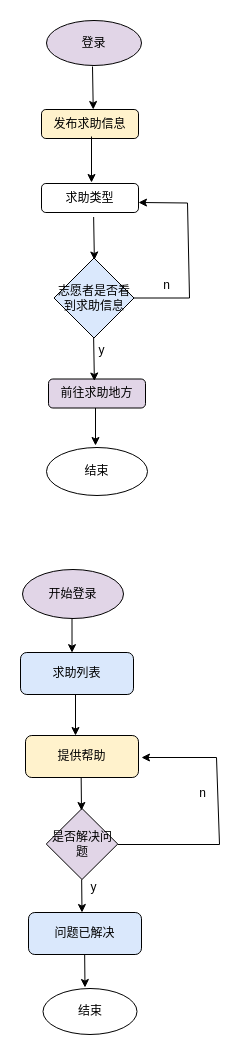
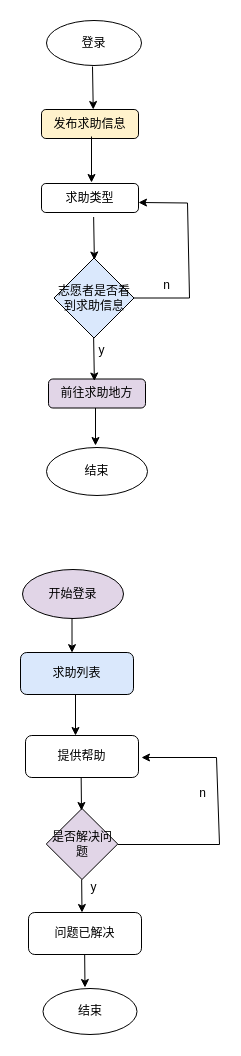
  <mxCell id="0" />
  <mxCell id="1" parent="0" />
- <mxCell id="2" value="登录" style="ellipse;whiteSpace=wrap;html=1;fillColor=#e1d5e7;" vertex="1" parent="1"><mxGeometry x="46" y="20" width="95" height="45" as="geometry" /></mxCell>
+ <mxCell id="2" value="登录" style="ellipse;whiteSpace=wrap;html=1;" vertex="1" parent="1"><mxGeometry x="46" y="20" width="95" height="45" as="geometry" /></mxCell>
  <mxCell id="3" value="发布求助信息" style="rounded=1;whiteSpace=wrap;html=1;fillColor=#fff2cc;" vertex="1" parent="1"><mxGeometry x="41" y="109" width="97" height="29" as="geometry" /></mxCell>
  <mxCell id="4" value="志愿者是否看到求助信息" style="rhombus;whiteSpace=wrap;html=1;fillColor=#dae8fc;" vertex="1" parent="1"><mxGeometry x="53.5" y="257.5" width="80" height="80" as="geometry" /></mxCell>
  <mxCell id="5" value="前往求助地方" style="rounded=1;whiteSpace=wrap;html=1;fillColor=#e1d5e7;" vertex="1" parent="1"><mxGeometry x="48" y="378.5" width="97" height="29" as="geometry" /></mxCell>
  <mxCell id="6" value="" style="endArrow=classic;html=1;rounded=0;entryX=0.5;entryY=0;entryDx=0;entryDy=0;" edge="1" parent="1"><mxGeometry width="50" height="50" relative="1" as="geometry"><mxPoint x="92" y="66" as="sourcePoint" /><mxPoint x="92.75" y="109" as="targetPoint" /></mxGeometry></mxCell>
  <mxCell id="7" value="" style="endArrow=classic;html=1;rounded=0;entryX=0.5;entryY=0;entryDx=0;entryDy=0;" edge="1" parent="1"><mxGeometry width="50" height="50" relative="1" as="geometry"><mxPoint x="93.13" y="216.5" as="sourcePoint" /><mxPoint x="93.88" y="259.5" as="targetPoint" /></mxGeometry></mxCell>
  <mxCell id="8" value="" style="endArrow=classic;html=1;rounded=0;entryX=0.5;entryY=0;entryDx=0;entryDy=0;" edge="1" parent="1"><mxGeometry width="50" height="50" relative="1" as="geometry"><mxPoint x="93.13" y="337.5" as="sourcePoint" /><mxPoint x="93.88" y="380.5" as="targetPoint" /></mxGeometry></mxCell>
  <mxCell id="9" value="" style="endArrow=classic;html=1;rounded=0;entryX=1;entryY=0.5;entryDx=0;entryDy=0;" edge="1" parent="1"><mxGeometry width="50" height="50" relative="1" as="geometry"><mxPoint x="133.5" y="297.5" as="sourcePoint" /><mxPoint x="138" y="202" as="targetPoint" /><Array as="points"><mxPoint x="189" y="297.5" /><mxPoint x="187" y="202.5" /></Array></mxGeometry></mxCell>
  <mxCell id="10" value="y" style="text;html=1;align=center;verticalAlign=middle;resizable=0;points=[];autosize=1;strokeColor=none;fillColor=none;" vertex="1" parent="1"><mxGeometry x="88.5" y="336.5" width="24" height="26" as="geometry" /></mxCell>
  <mxCell id="11" value="n" style="text;html=1;align=center;verticalAlign=middle;resizable=0;points=[];autosize=1;strokeColor=none;fillColor=none;" vertex="1" parent="1"><mxGeometry x="153.5" y="271.5" width="24" height="26" as="geometry" /></mxCell>
  <mxCell id="12" value="求助类型" style="rounded=1;whiteSpace=wrap;html=1;" vertex="1" parent="1"><mxGeometry x="41" y="183" width="97" height="29" as="geometry" /></mxCell>
  <mxCell id="13" value="" style="endArrow=classic;html=1;rounded=0;" edge="1" parent="1"><mxGeometry width="50" height="50" relative="1" as="geometry"><mxPoint x="91" y="136" as="sourcePoint" /><mxPoint x="91" y="182" as="targetPoint" /></mxGeometry></mxCell>
  <mxCell id="14" value="结束" style="ellipse;whiteSpace=wrap;html=1;" vertex="1" parent="1"><mxGeometry x="46" y="447" width="101" height="48" as="geometry" /></mxCell>
  <mxCell id="15" value="" style="endArrow=classic;html=1;rounded=0;" edge="1" parent="1"><mxGeometry width="50" height="50" relative="1" as="geometry"><mxPoint x="95" y="407.5" as="sourcePoint" /><mxPoint x="95" y="445" as="targetPoint" /></mxGeometry></mxCell>
  <mxCell id="16" value="开始登录" style="ellipse;whiteSpace=wrap;html=1;fillColor=#e1d5e7;" vertex="1" parent="1"><mxGeometry x="22" y="569" width="101" height="49" as="geometry" /></mxCell>
  <mxCell id="17" value="求助列表" style="rounded=1;whiteSpace=wrap;html=1;fillColor=#dae8fc;" vertex="1" parent="1"><mxGeometry x="20" y="652" width="113" height="42" as="geometry" /></mxCell>
  <mxCell id="18" value="" style="endArrow=classic;html=1;rounded=0;entryX=0.456;entryY=0.004;entryDx=0;entryDy=0;entryPerimeter=0;" edge="1" parent="1" target="17"><mxGeometry width="50" height="50" relative="1" as="geometry"><mxPoint x="71.5" y="618" as="sourcePoint" /><mxPoint x="72" y="647" as="targetPoint" /></mxGeometry></mxCell>
  <mxCell id="19" value="" style="endArrow=classic;html=1;rounded=0;" edge="1" parent="1"><mxGeometry width="50" height="50" relative="1" as="geometry"><mxPoint x="75" y="694" as="sourcePoint" /><mxPoint x="75" y="735" as="targetPoint" /></mxGeometry></mxCell>
- <mxCell id="20" value="提供帮助" style="rounded=1;whiteSpace=wrap;html=1;fillColor=#fff2cc;" vertex="1" parent="1"><mxGeometry x="25" y="735" width="113" height="42" as="geometry" /></mxCell>
+ <mxCell id="20" value="提供帮助" style="rounded=1;whiteSpace=wrap;html=1;" vertex="1" parent="1"><mxGeometry x="25" y="735" width="113" height="42" as="geometry" /></mxCell>
  <mxCell id="21" value="是否解决问题" style="rhombus;whiteSpace=wrap;html=1;fillColor=#e1d5e7;" vertex="1" parent="1"><mxGeometry x="45.75" y="808" width="71.5" height="71" as="geometry" /></mxCell>
  <mxCell id="22" value="" style="endArrow=classic;html=1;rounded=0;" edge="1" parent="1"><mxGeometry width="50" height="50" relative="1" as="geometry"><mxPoint x="80.66" y="777" as="sourcePoint" /><mxPoint x="81" y="810" as="targetPoint" /></mxGeometry></mxCell>
  <mxCell id="23" value="" style="endArrow=classic;html=1;rounded=0;" edge="1" parent="1"><mxGeometry width="50" height="50" relative="1" as="geometry"><mxPoint x="81.16" y="879" as="sourcePoint" /><mxPoint x="81.5" y="912" as="targetPoint" /></mxGeometry></mxCell>
- <mxCell id="24" value="问题已解决" style="rounded=1;whiteSpace=wrap;html=1;fillColor=#dae8fc;" vertex="1" parent="1"><mxGeometry x="28" y="912" width="113" height="42" as="geometry" /></mxCell>
+ <mxCell id="24" value="问题已解决" style="rounded=1;whiteSpace=wrap;html=1;" vertex="1" parent="1"><mxGeometry x="28" y="912" width="113" height="42" as="geometry" /></mxCell>
  <mxCell id="25" value="y" style="text;html=1;align=center;verticalAlign=middle;resizable=0;points=[];autosize=1;strokeColor=none;fillColor=none;" vertex="1" parent="1"><mxGeometry x="80.5" y="874" width="24" height="26" as="geometry" /></mxCell>
  <mxCell id="26" value="" style="endArrow=classic;html=1;rounded=0;" edge="1" parent="1"><mxGeometry width="50" height="50" relative="1" as="geometry"><mxPoint x="84.16" y="954" as="sourcePoint" /><mxPoint x="84.5" y="987" as="targetPoint" /></mxGeometry></mxCell>
  <mxCell id="27" value="结束" style="ellipse;whiteSpace=wrap;html=1;" vertex="1" parent="1"><mxGeometry x="42.5" y="988" width="94" height="46" as="geometry" /></mxCell>
  <mxCell id="28" value="" style="endArrow=classic;html=1;rounded=0;" edge="1" parent="1"><mxGeometry width="50" height="50" relative="1" as="geometry"><mxPoint x="117.25" y="844" as="sourcePoint" /><mxPoint x="141" y="757" as="targetPoint" /><Array as="points"><mxPoint x="219" y="844" /><mxPoint x="216" y="757" /></Array></mxGeometry></mxCell>
  <mxCell id="29" value="n" style="text;html=1;align=center;verticalAlign=middle;resizable=0;points=[];autosize=1;strokeColor=none;fillColor=none;" vertex="1" parent="1"><mxGeometry x="189.5" y="780" width="24" height="26" as="geometry" /></mxCell>
